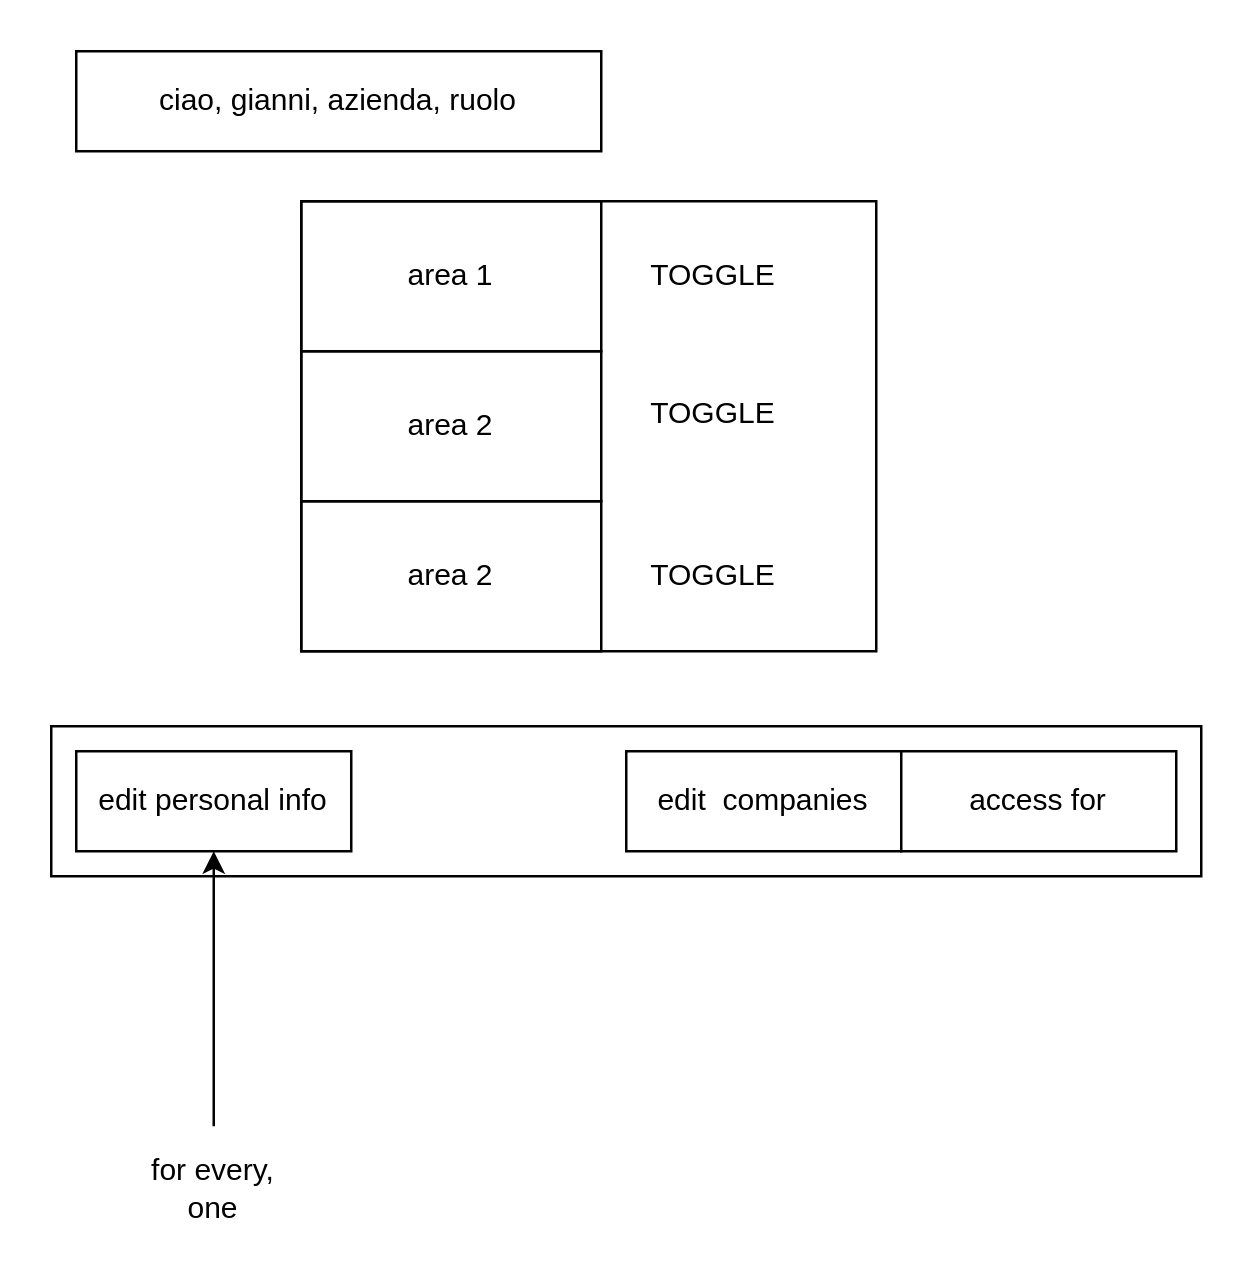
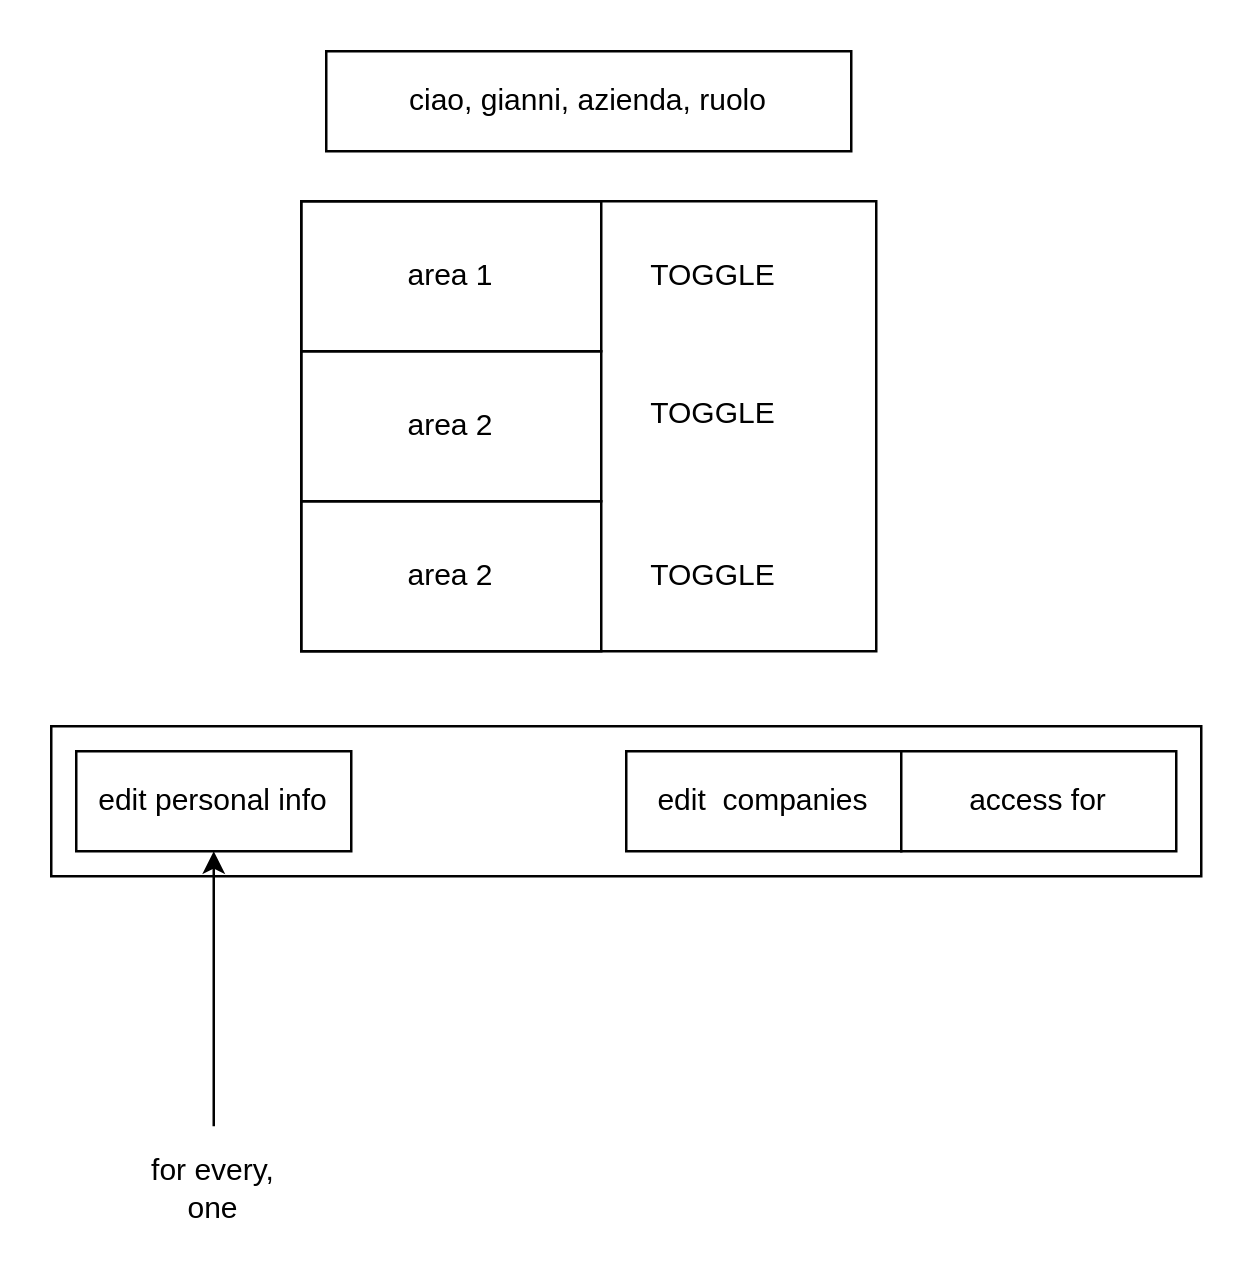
  <mxCell id="0" />
  <mxCell id="1" parent="0" />
  <mxCell id="2" value="" style="rounded=0;whiteSpace=wrap;html=1;fillColor=none;" parent="1" vertex="1"><mxGeometry x="20" y="290" width="460" height="60" as="geometry" /></mxCell>
- <mxCell id="3" value="ciao, gianni, azienda, ruolo" style="rounded=0;whiteSpace=wrap;html=1;" parent="1" vertex="1"><mxGeometry x="30" y="20" width="210" height="40" as="geometry" /></mxCell>
+ <mxCell id="3" value="ciao, gianni, azienda, ruolo" style="rounded=0;whiteSpace=wrap;html=1;" parent="1" vertex="1"><mxGeometry x="130" y="20" width="210" height="40" as="geometry" /></mxCell>
  <mxCell id="4" value="edit personal info" style="rounded=0;whiteSpace=wrap;html=1;" parent="1" vertex="1"><mxGeometry x="30" y="300" width="110" height="40" as="geometry" /></mxCell>
  <mxCell id="5" value="edit&amp;nbsp; companies" style="rounded=0;whiteSpace=wrap;html=1;" parent="1" vertex="1"><mxGeometry x="250" y="300" width="110" height="40" as="geometry" /></mxCell>
  <mxCell id="6" value="access for" style="rounded=0;whiteSpace=wrap;html=1;" parent="1" vertex="1"><mxGeometry x="360" y="300" width="110" height="40" as="geometry" /></mxCell>
  <mxCell id="7" value="" style="endArrow=classic;html=1;entryX=0.5;entryY=1;entryDx=0;entryDy=0;" parent="1" target="4" edge="1"><mxGeometry width="50" height="50" relative="1" as="geometry"><mxPoint x="85" y="450" as="sourcePoint" /><mxPoint x="80" y="360" as="targetPoint" /></mxGeometry></mxCell>
  <mxCell id="8" value="for every, one" style="text;html=1;strokeColor=none;fillColor=none;align=center;verticalAlign=middle;whiteSpace=wrap;rounded=0;" parent="1" vertex="1"><mxGeometry x="55" y="460" width="60" height="30" as="geometry" /></mxCell>
  <mxCell id="9" value="" style="group" parent="1" vertex="1" connectable="0"><mxGeometry x="120" y="80" width="230" height="180" as="geometry" /></mxCell>
  <mxCell id="10" value="" style="rounded=0;whiteSpace=wrap;html=1;movable=1;resizable=1;rotatable=1;deletable=1;editable=1;connectable=1;" parent="9" vertex="1"><mxGeometry width="230" height="180" as="geometry" /></mxCell>
  <mxCell id="11" value="area 1" style="rounded=0;whiteSpace=wrap;html=1;fillColor=none;movable=1;resizable=1;rotatable=1;deletable=1;editable=1;connectable=1;" parent="9" vertex="1"><mxGeometry width="120" height="60" as="geometry" /></mxCell>
  <mxCell id="12" value="area 2" style="rounded=0;whiteSpace=wrap;html=1;fillColor=none;movable=1;resizable=1;rotatable=1;deletable=1;editable=1;connectable=1;" parent="9" vertex="1"><mxGeometry y="60" width="120" height="60" as="geometry" /></mxCell>
  <mxCell id="13" value="area 2" style="rounded=0;whiteSpace=wrap;html=1;fillColor=none;movable=1;resizable=1;rotatable=1;deletable=1;editable=1;connectable=1;" parent="9" vertex="1"><mxGeometry y="120" width="120" height="60" as="geometry" /></mxCell>
  <mxCell id="14" value="TOGGLE" style="text;html=1;strokeColor=none;fillColor=none;align=center;verticalAlign=middle;whiteSpace=wrap;rounded=0;movable=1;resizable=1;rotatable=1;deletable=1;editable=1;connectable=1;" parent="9" vertex="1"><mxGeometry x="135" y="15" width="60" height="30" as="geometry" /></mxCell>
  <mxCell id="15" value="TOGGLE" style="text;html=1;strokeColor=none;fillColor=none;align=center;verticalAlign=middle;whiteSpace=wrap;rounded=0;movable=1;resizable=1;rotatable=1;deletable=1;editable=1;connectable=1;" parent="9" vertex="1"><mxGeometry x="135" y="70" width="60" height="30" as="geometry" /></mxCell>
  <mxCell id="16" value="TOGGLE" style="text;html=1;strokeColor=none;fillColor=none;align=center;verticalAlign=middle;whiteSpace=wrap;rounded=0;movable=1;resizable=1;rotatable=1;deletable=1;editable=1;connectable=1;" parent="9" vertex="1"><mxGeometry x="135" y="135" width="60" height="30" as="geometry" /></mxCell>
